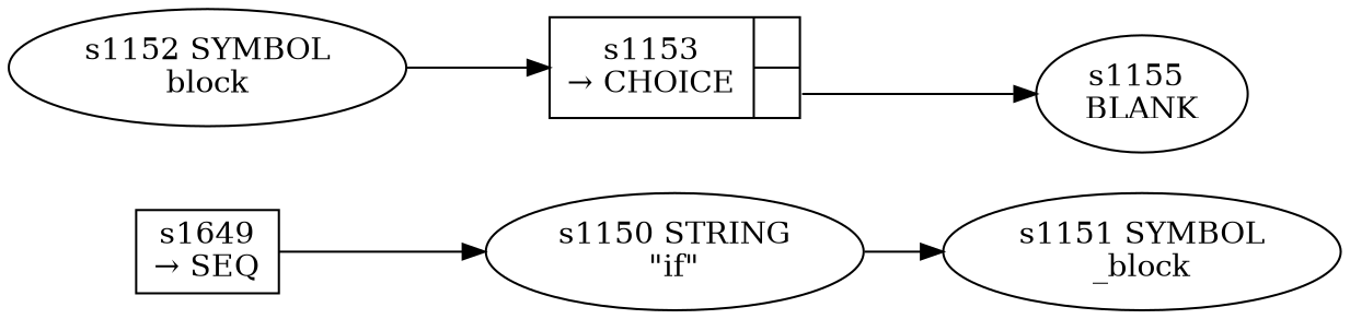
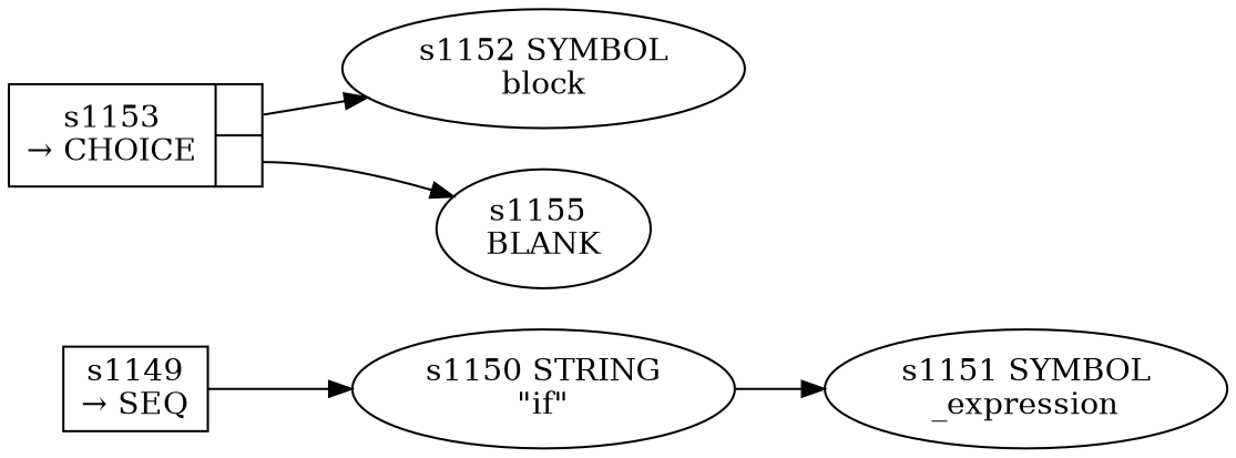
  digraph {
    rankdir=LR
-   n1 [fixedsize=false label="s1649\n&rarr; SEQ" peripheries=1 shape=record]
+   n1 [fixedsize=false label="s1149\n&rarr; SEQ" peripheries=1 shape=record]
    n2 [label="s1150 STRING\n\"if\""]
-   n3 [label="s1151 SYMBOL\n_block"]
+   n3 [label="s1151 SYMBOL\n_expression"]
    n4 [label="s1152 SYMBOL\nblock"]
    n5 [fixedsize=false label="{s1153\n&rarr; CHOICE|{<p0>|<p1>}}" peripheries=1 shape=record]
    n6 [label="s1155 \nBLANK"]
    n1 -> n2
    n2 -> n3
-   n4 -> n5
+   n5 -> n4
    n5 -> n6 [tailport=p1]
  }
